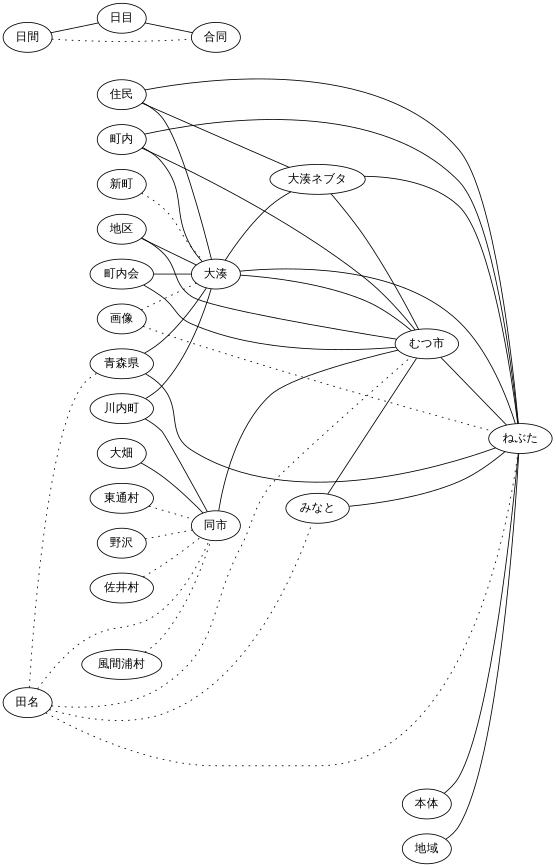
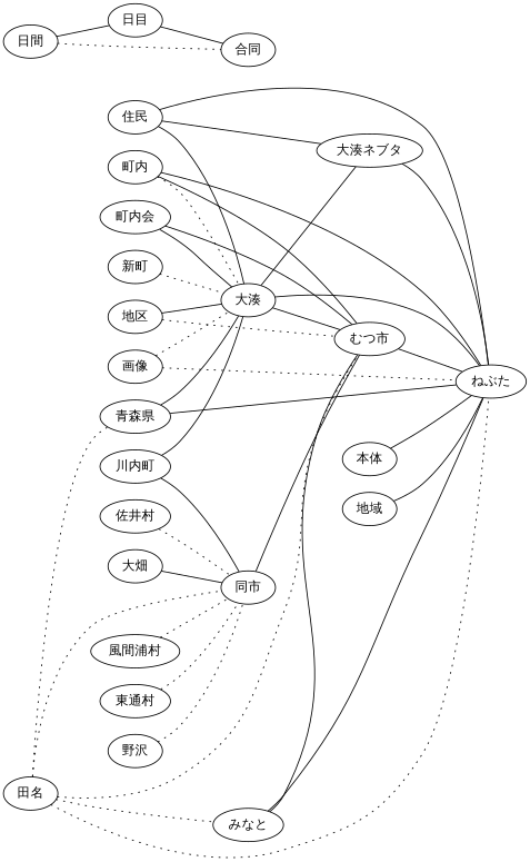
  graph {
    rankdir=LR
    "住民"
    "大湊ネブタ"
    "大湊"
    "ねぶた"
    "むつ市"
    "日間"
    "日目"
    "合同"
    "同市"
    "みなと"
    "青森県"
    "川内町"
    "大畑"
    "地区"
    "町内"
    "本体"
    "町内会"
    "地域"
    "画像"
    "田名"
    "風間浦村"
    "東通村"
    "野沢"
    "佐井村"
    "新町"
    "住民" -- "大湊ネブタ"
    "住民" -- "大湊"
    "住民" -- "ねぶた"
    "大湊ネブタ" -- "ねぶた"
-   "大湊ネブタ" -- "むつ市"
    "大湊" -- "大湊ネブタ"
    "大湊" -- "ねぶた"
    "大湊" -- "むつ市"
    "むつ市" -- "ねぶた"
    "日間" -- "日目"
    "日間" -- "合同" [style=dotted]
    "日目" -- "合同"
    "同市" -- "むつ市"
    "みなと" -- "ねぶた"
    "みなと" -- "むつ市"
    "青森県" -- "大湊"
    "青森県" -- "ねぶた"
    "川内町" -- "大湊"
    "川内町" -- "同市"
    "大畑" -- "同市"
    "地区" -- "大湊"
-   "地区" -- "むつ市"
-   "町内" -- "大湊"
+   "地区" -- "むつ市" [style=dotted]
+   "町内" -- "大湊" [style=dotted]
    "町内" -- "ねぶた"
    "町内" -- "むつ市"
    "本体" -- "ねぶた"
    "町内会" -- "大湊"
    "町内会" -- "むつ市"
    "地域" -- "ねぶた"
    "画像" -- "大湊" [style=dotted]
    "画像" -- "ねぶた" [style=dotted]
    "田名" -- "ねぶた" [style=dotted]
    "田名" -- "むつ市" [style=dotted]
    "田名" -- "同市" [style=dotted]
    "田名" -- "みなと" [style=dotted]
    "田名" -- "青森県" [style=dotted]
    "風間浦村" -- "同市" [style=dotted]
    "東通村" -- "同市" [style=dotted]
    "野沢" -- "同市" [style=dotted]
    "佐井村" -- "同市" [style=dotted]
    "新町" -- "大湊" [style=dotted]
  }
